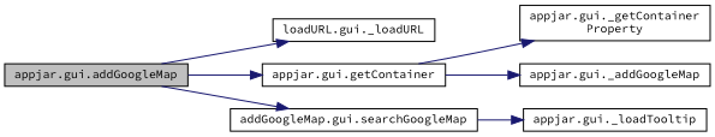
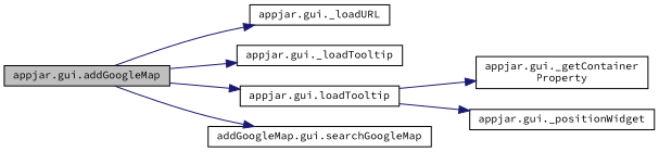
  digraph {
    fontname="Source Code Pro"
    rankdir=LR
    node [color=black fillcolor=white fontname="Source Code Pro" fontsize=10 shape=record style=filled]
    edge [color=midnightblue fontname="Source Code Pro" fontsize=10 labelfontname=Helvetica labelfontsize=10 style=solid]
    n1 [fillcolor=grey75 fontcolor=black height=0.2 label="appjar.gui.addGoogleMap" width=0.4]
-   n2 [height=0.2 label="loadURL.gui._loadURL" width=0.4]
+   n2 [height=0.2 label="appjar.gui._loadURL" width=0.4]
    n3 [height=0.2 label="appjar.gui._loadTooltip" width=0.4]
-   n4 [height=0.2 label="appjar.gui.getContainer" width=0.4]
+   n4 [height=0.2 label="appjar.gui.loadTooltip" width=0.4]
    n5 [height=0.2 label="addGoogleMap.gui.searchGoogleMap" width=0.4]
    n6 [height=0.2 label="appjar.gui._getContainer\lProperty" width=0.4]
-   n7 [height=0.2 label="appjar.gui._addGoogleMap" width=0.4]
+   n7 [height=0.2 label="appjar.gui._positionWidget" width=0.4]
    n1 -> n2
-   n5 -> n3
+   n1 -> n3
    n1 -> n4
    n1 -> n5
    n4 -> n6
    n4 -> n7
  }
